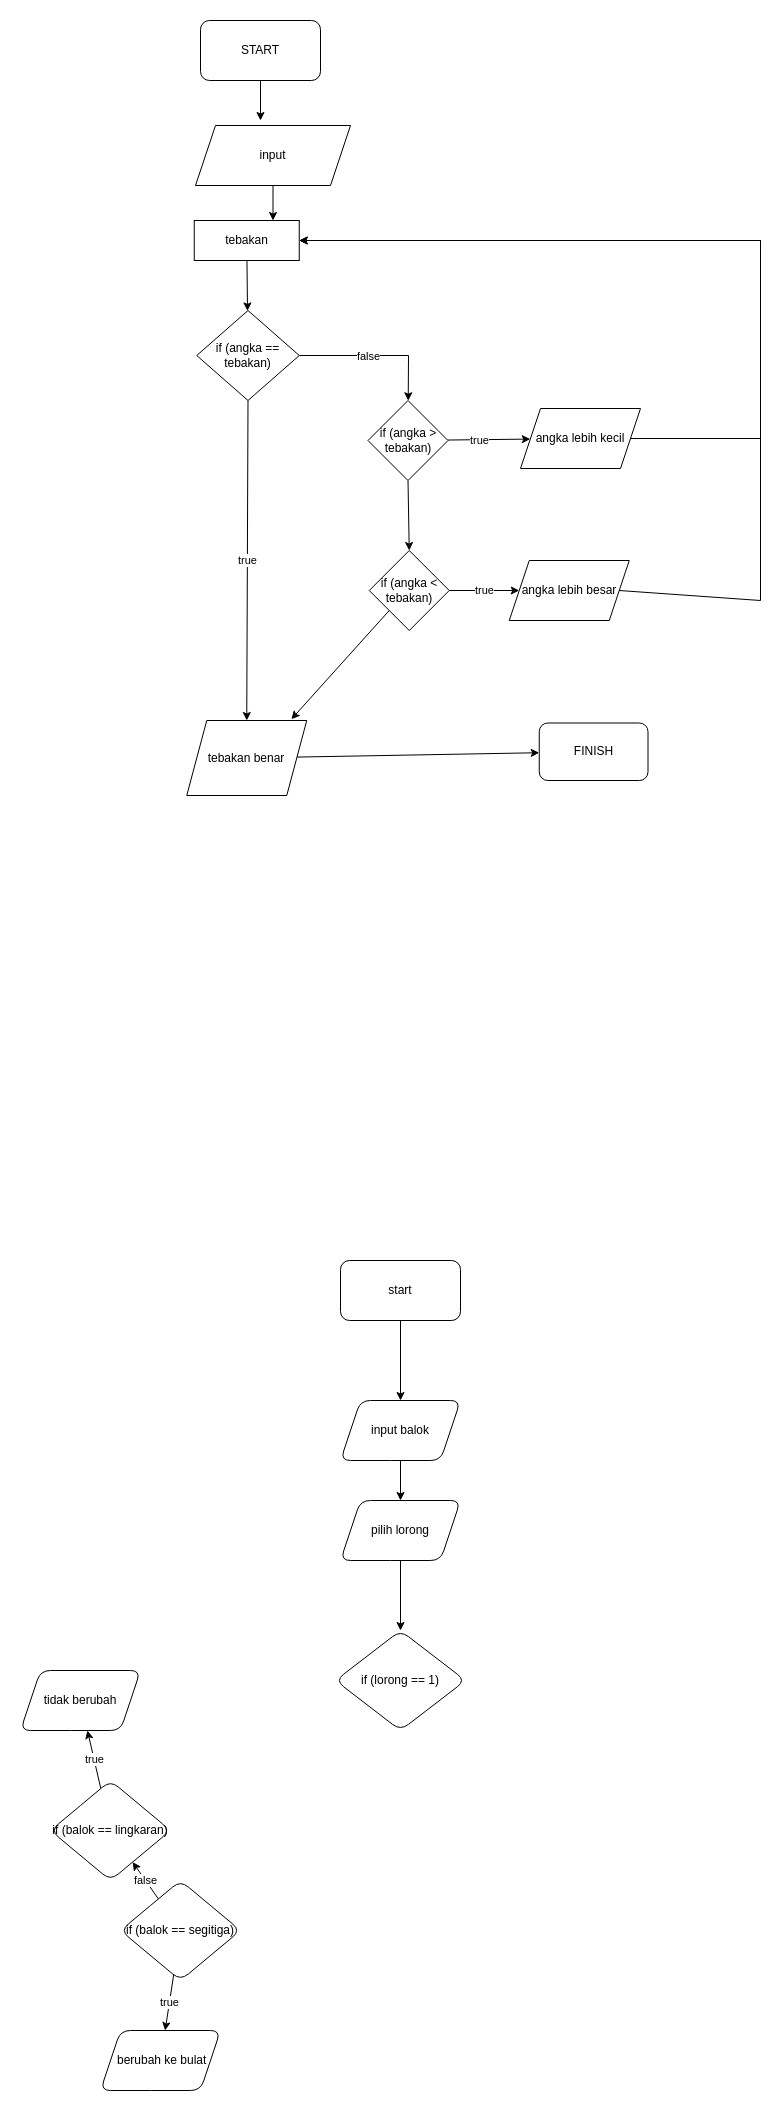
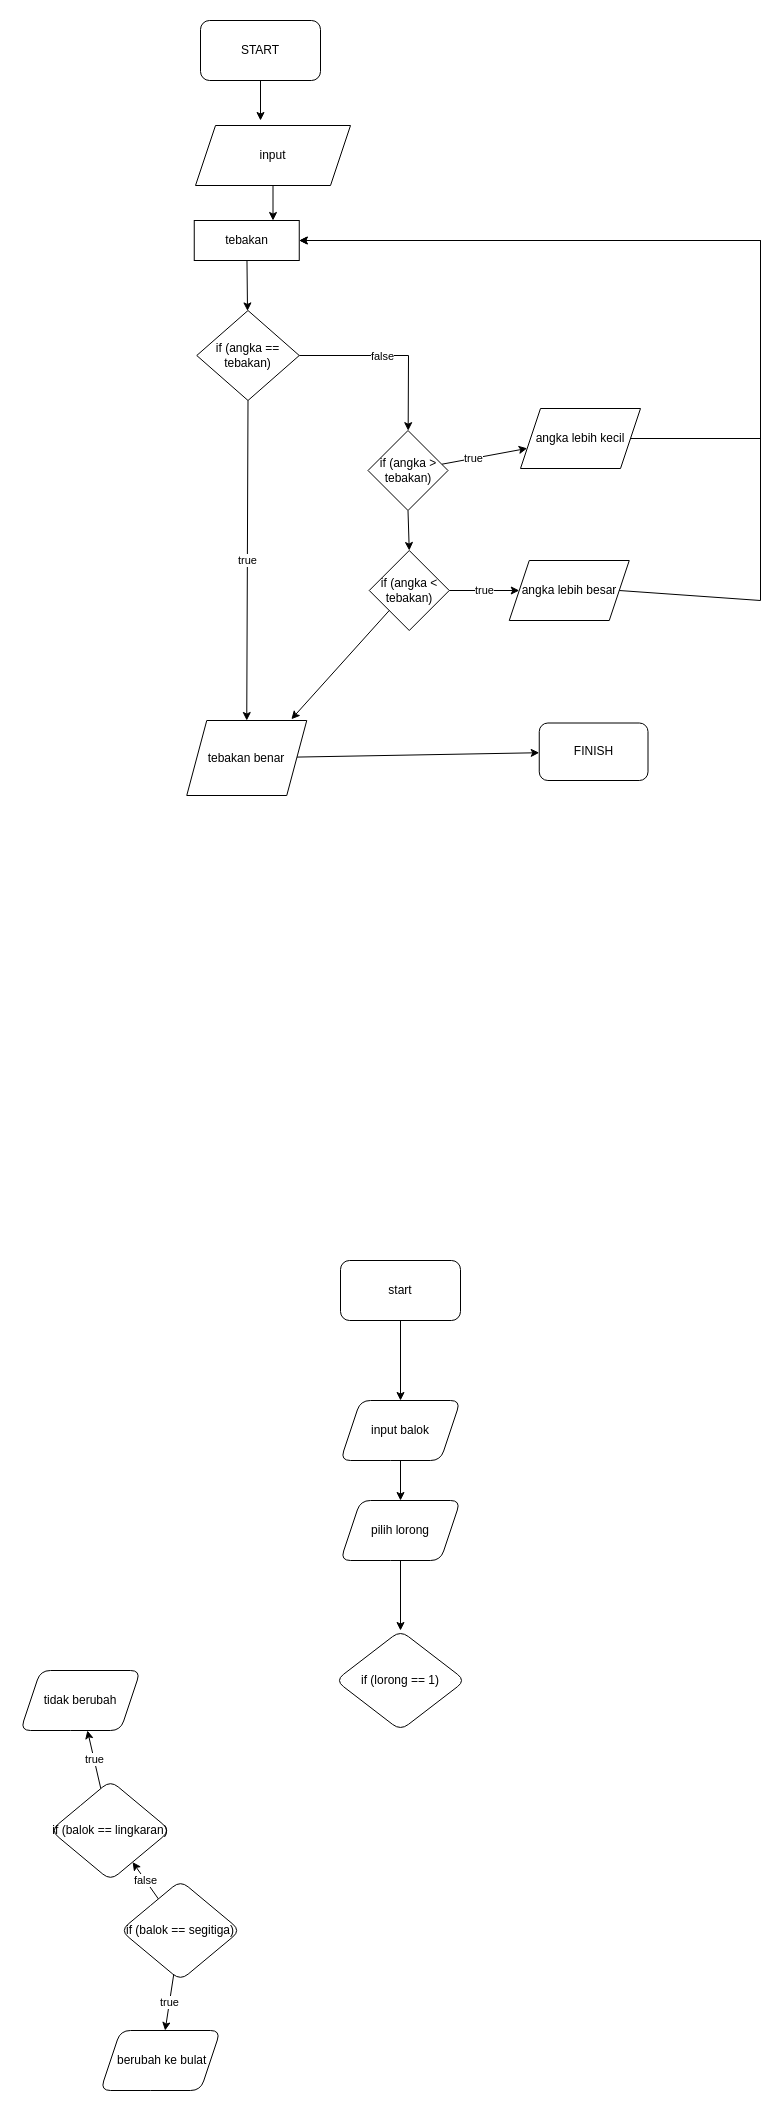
  <mxCell id="0" />
  <mxCell id="1" parent="0" />
  <mxCell id="2" style="edgeStyle=none;rounded=0;orthogonalLoop=1;jettySize=auto;html=1;exitX=0.5;exitY=1;exitDx=0;exitDy=0;entryX=0.75;entryY=0;entryDx=0;entryDy=0;" edge="1" parent="1" source="3" target="7"><mxGeometry relative="1" as="geometry" /></mxCell>
  <mxCell id="3" value="input" style="shape=parallelogram;perimeter=parallelogramPerimeter;whiteSpace=wrap;html=1;fixedSize=1;" vertex="1" parent="1"><mxGeometry x="195" y="125" width="155" height="60" as="geometry" /></mxCell>
  <mxCell id="4" value="" style="rounded=1;whiteSpace=wrap;html=1;" vertex="1" parent="1"><mxGeometry x="200" y="20" width="120" height="60" as="geometry" /></mxCell>
  <mxCell id="5" value="START" style="text;html=1;strokeColor=none;fillColor=none;align=center;verticalAlign=middle;whiteSpace=wrap;rounded=0;" vertex="1" parent="1"><mxGeometry x="230" y="35" width="60" height="30" as="geometry" /></mxCell>
  <mxCell id="6" value="" style="edgeStyle=none;rounded=0;orthogonalLoop=1;jettySize=auto;html=1;" edge="1" parent="1" source="7" target="12"><mxGeometry relative="1" as="geometry" /></mxCell>
  <mxCell id="7" value="tebakan" style="rounded=0;whiteSpace=wrap;html=1;" vertex="1" parent="1"><mxGeometry x="193.75" y="220" width="105" height="40" as="geometry" /></mxCell>
  <mxCell id="8" style="edgeStyle=none;rounded=0;orthogonalLoop=1;jettySize=auto;html=1;exitX=0.5;exitY=1;exitDx=0;exitDy=0;" edge="1" parent="1" source="4"><mxGeometry relative="1" as="geometry"><mxPoint x="260" y="120" as="targetPoint" /></mxGeometry></mxCell>
  <mxCell id="9" value="" style="edgeStyle=none;rounded=0;orthogonalLoop=1;jettySize=auto;html=1;" edge="1" parent="1" source="12" target="22"><mxGeometry relative="1" as="geometry"><Array as="points"><mxPoint x="408" y="355" /></Array></mxGeometry></mxCell>
  <mxCell id="10" value="false" style="edgeLabel;html=1;align=center;verticalAlign=middle;resizable=0;points=[];" vertex="1" connectable="0" parent="9"><mxGeometry x="-0.103" relative="1" as="geometry"><mxPoint as="offset" /></mxGeometry></mxCell>
  <mxCell id="11" value="true" style="edgeStyle=none;rounded=0;orthogonalLoop=1;jettySize=auto;html=1;exitX=0.5;exitY=1;exitDx=0;exitDy=0;entryX=0.5;entryY=0;entryDx=0;entryDy=0;" edge="1" parent="1" source="12" target="16"><mxGeometry relative="1" as="geometry" /></mxCell>
  <mxCell id="12" value="if (angka == tebakan)" style="rhombus;whiteSpace=wrap;html=1;" vertex="1" parent="1"><mxGeometry x="196.25" y="310" width="102.5" height="90" as="geometry" /></mxCell>
  <mxCell id="13" value="true" style="edgeStyle=none;rounded=0;orthogonalLoop=1;jettySize=auto;html=1;" edge="1" parent="1" source="14" target="24"><mxGeometry relative="1" as="geometry" /></mxCell>
  <mxCell id="14" value="if (angka &amp;lt; tebakan)" style="rhombus;whiteSpace=wrap;html=1;" vertex="1" parent="1"><mxGeometry x="368.75" y="550" width="80" height="80" as="geometry" /></mxCell>
  <mxCell id="15" value="" style="edgeStyle=none;rounded=0;orthogonalLoop=1;jettySize=auto;html=1;" edge="1" parent="1" source="16" target="18"><mxGeometry relative="1" as="geometry" /></mxCell>
  <mxCell id="16" value="tebakan benar" style="shape=parallelogram;perimeter=parallelogramPerimeter;whiteSpace=wrap;html=1;fixedSize=1;" vertex="1" parent="1"><mxGeometry x="186.25" y="720" width="120" height="75" as="geometry" /></mxCell>
  <mxCell id="17" value="" style="endArrow=classic;html=1;rounded=0;entryX=1;entryY=0.5;entryDx=0;entryDy=0;exitX=1;exitY=0.5;exitDx=0;exitDy=0;" edge="1" parent="1" source="23" target="7"><mxGeometry width="50" height="50" relative="1" as="geometry"><mxPoint x="456.46" y="529.62" as="sourcePoint" /><mxPoint x="290" y="420" as="targetPoint" /><Array as="points"><mxPoint x="760" y="438" /><mxPoint x="760" y="240" /></Array></mxGeometry></mxCell>
  <mxCell id="18" value="FINISH" style="rounded=1;whiteSpace=wrap;html=1;" vertex="1" parent="1"><mxGeometry x="538.75" y="722.5" width="108.75" height="57.5" as="geometry" /></mxCell>
  <mxCell id="19" value="" style="edgeStyle=none;rounded=0;orthogonalLoop=1;jettySize=auto;html=1;" edge="1" parent="1" source="22" target="23"><mxGeometry relative="1" as="geometry" /></mxCell>
  <mxCell id="20" value="true" style="edgeLabel;html=1;align=center;verticalAlign=middle;resizable=0;points=[];" vertex="1" connectable="0" parent="19"><mxGeometry x="-0.256" relative="1" as="geometry"><mxPoint as="offset" /></mxGeometry></mxCell>
  <mxCell id="21" style="edgeStyle=none;rounded=0;orthogonalLoop=1;jettySize=auto;html=1;exitX=0.5;exitY=1;exitDx=0;exitDy=0;entryX=0.5;entryY=0;entryDx=0;entryDy=0;" edge="1" parent="1" source="22" target="14"><mxGeometry relative="1" as="geometry" /></mxCell>
- <mxCell id="22" value="if (angka &amp;gt; tebakan)" style="rhombus;whiteSpace=wrap;html=1;" vertex="1" parent="1"><mxGeometry x="367.5" y="400" width="80" height="80" as="geometry" /></mxCell>
+ <mxCell id="22" value="if (angka &amp;gt; tebakan)" style="rhombus;whiteSpace=wrap;html=1;" vertex="1" parent="1"><mxGeometry x="367.5" y="430" width="80" height="80" as="geometry" /></mxCell>
  <mxCell id="23" value="angka lebih kecil" style="shape=parallelogram;perimeter=parallelogramPerimeter;whiteSpace=wrap;html=1;fixedSize=1;" vertex="1" parent="1"><mxGeometry x="520" y="408" width="120" height="60" as="geometry" /></mxCell>
  <mxCell id="24" value="angka lebih besar" style="shape=parallelogram;perimeter=parallelogramPerimeter;whiteSpace=wrap;html=1;fixedSize=1;" vertex="1" parent="1"><mxGeometry x="508.75" y="560" width="120" height="60" as="geometry" /></mxCell>
  <mxCell id="25" value="" style="endArrow=classic;html=1;rounded=0;entryX=1;entryY=0.5;entryDx=0;entryDy=0;exitX=1;exitY=0.5;exitDx=0;exitDy=0;" edge="1" parent="1" source="24" target="7"><mxGeometry width="50" height="50" relative="1" as="geometry"><mxPoint x="640" y="598" as="sourcePoint" /><mxPoint x="309" y="400" as="targetPoint" /><Array as="points"><mxPoint x="760" y="600" /><mxPoint x="760" y="240" /></Array></mxGeometry></mxCell>
  <mxCell id="26" style="edgeStyle=none;rounded=0;orthogonalLoop=1;jettySize=auto;html=1;exitX=0;exitY=1;exitDx=0;exitDy=0;entryX=0.872;entryY=-0.017;entryDx=0;entryDy=0;entryPerimeter=0;" edge="1" parent="1" source="14" target="16"><mxGeometry relative="1" as="geometry" /></mxCell>
  <mxCell id="27" value="" style="edgeStyle=none;rounded=0;orthogonalLoop=1;jettySize=auto;html=1;" edge="1" parent="1" source="28" target="30"><mxGeometry relative="1" as="geometry" /></mxCell>
  <mxCell id="28" value="start" style="rounded=1;whiteSpace=wrap;html=1;" vertex="1" parent="1"><mxGeometry x="340" y="1260" width="120" height="60" as="geometry" /></mxCell>
  <mxCell id="29" value="" style="edgeStyle=none;rounded=0;orthogonalLoop=1;jettySize=auto;html=1;" edge="1" parent="1" source="30" target="39"><mxGeometry relative="1" as="geometry" /></mxCell>
  <mxCell id="30" value="input balok" style="shape=parallelogram;perimeter=parallelogramPerimeter;whiteSpace=wrap;html=1;fixedSize=1;rounded=1;" vertex="1" parent="1"><mxGeometry x="340" y="1400" width="120" height="60" as="geometry" /></mxCell>
  <mxCell id="31" value="true" style="edgeStyle=none;rounded=0;orthogonalLoop=1;jettySize=auto;html=1;" edge="1" parent="1" source="33" target="34"><mxGeometry relative="1" as="geometry" /></mxCell>
  <mxCell id="32" value="false" style="edgeStyle=none;rounded=0;orthogonalLoop=1;jettySize=auto;html=1;" edge="1" parent="1" source="33" target="36"><mxGeometry relative="1" as="geometry" /></mxCell>
  <mxCell id="33" value="if (balok == segitiga)" style="rhombus;whiteSpace=wrap;html=1;rounded=1;" vertex="1" parent="1"><mxGeometry x="120" y="1880" width="120" height="100" as="geometry" /></mxCell>
  <mxCell id="34" value="&amp;nbsp;berubah ke bulat" style="shape=parallelogram;perimeter=parallelogramPerimeter;whiteSpace=wrap;html=1;fixedSize=1;rounded=1;" vertex="1" parent="1"><mxGeometry x="100" y="2030" width="120" height="60" as="geometry" /></mxCell>
  <mxCell id="35" value="true" style="edgeStyle=none;rounded=0;orthogonalLoop=1;jettySize=auto;html=1;" edge="1" parent="1" source="36" target="37"><mxGeometry relative="1" as="geometry" /></mxCell>
  <mxCell id="36" value="if (balok == lingkaran)" style="rhombus;whiteSpace=wrap;html=1;rounded=1;" vertex="1" parent="1"><mxGeometry x="50" y="1780" width="120" height="100" as="geometry" /></mxCell>
  <mxCell id="37" value="tidak berubah" style="shape=parallelogram;perimeter=parallelogramPerimeter;whiteSpace=wrap;html=1;fixedSize=1;rounded=1;" vertex="1" parent="1"><mxGeometry y="1670" width="120" height="60" as="geometry" x="20" /></mxCell>
  <mxCell id="38" value="" style="edgeStyle=none;rounded=0;orthogonalLoop=1;jettySize=auto;html=1;" edge="1" parent="1" source="39" target="40"><mxGeometry relative="1" as="geometry" /></mxCell>
  <mxCell id="39" value="pilih lorong" style="shape=parallelogram;perimeter=parallelogramPerimeter;whiteSpace=wrap;html=1;fixedSize=1;rounded=1;" vertex="1" parent="1"><mxGeometry x="340" y="1500" width="120" height="60" as="geometry" /></mxCell>
  <mxCell id="40" value="if (lorong == 1)" style="rhombus;whiteSpace=wrap;html=1;rounded=1;" vertex="1" parent="1"><mxGeometry x="335" y="1630" width="130" height="100" as="geometry" /></mxCell>
